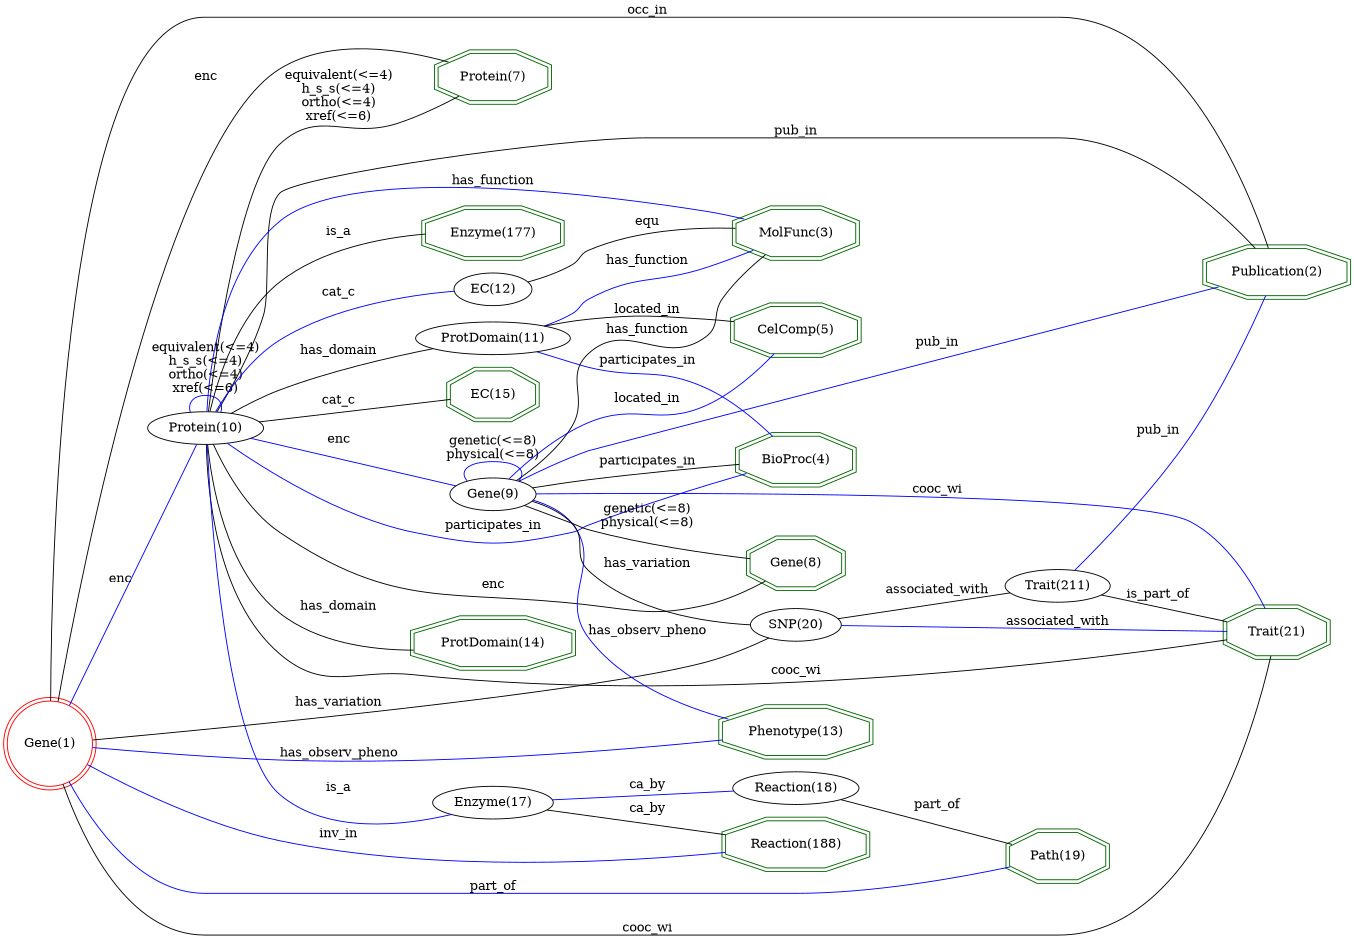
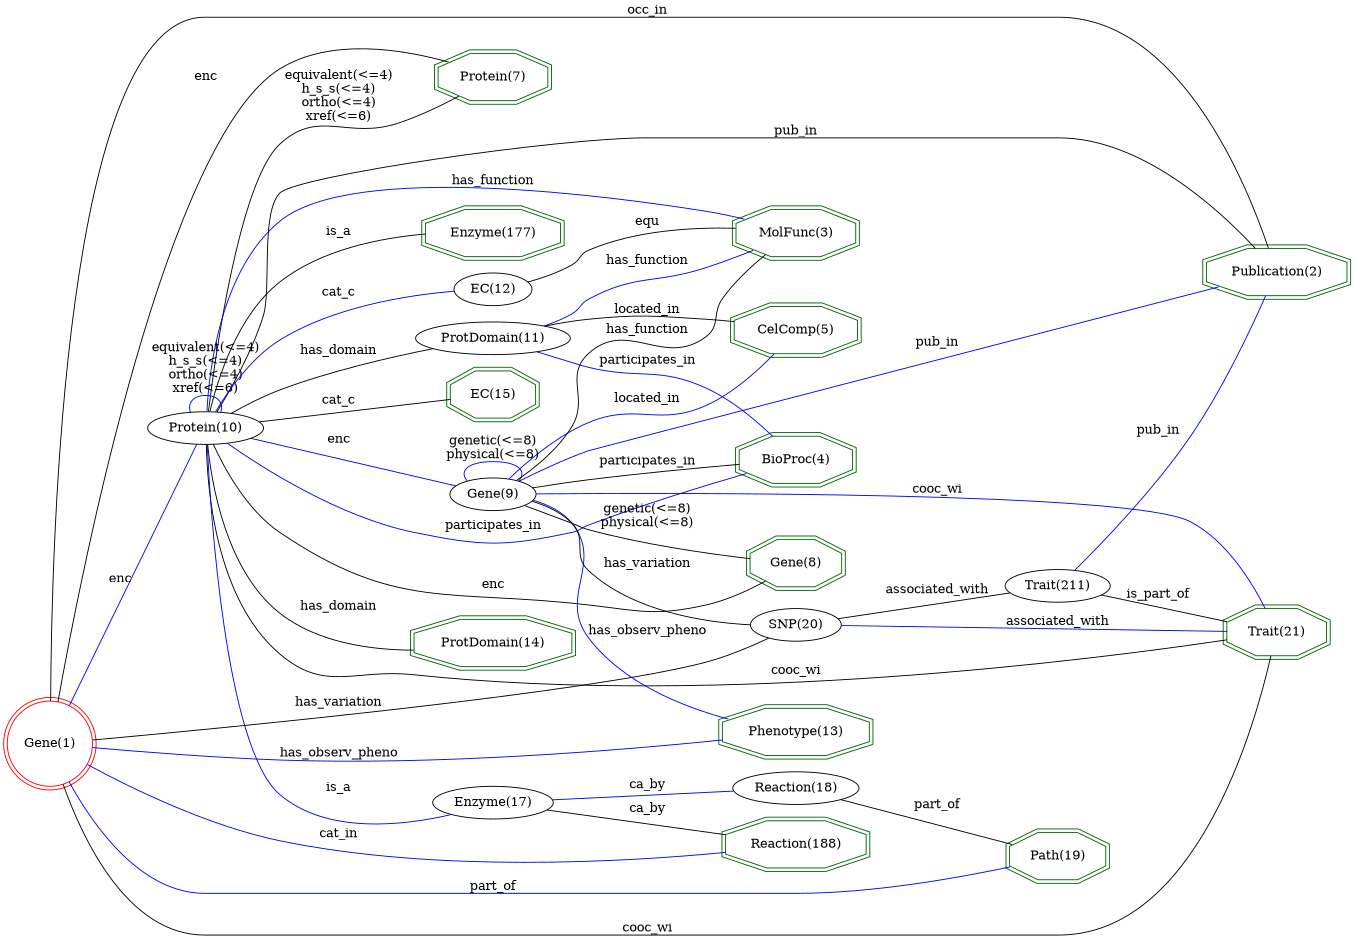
  digraph {
    rankdir=LR
    node [color=darkgreen shape=doubleoctagon]
    edge [arrowhead=none color=black]
    "Publication(2)" [height=0.61111 width=1.9362]
    "Protein(7)" [height=0.61111 width=1.4931]
    "EC(15)" [height=0.61111 width=1.1977]
    "MolFunc(3)" [height=0.61111 width=1.7]
    "Trait(21)" [height=0.61111 width=1.3655]
    "Gene(8)" [height=0.61111 width=1.286]
    "Phenotype(13)" [height=0.61111 width=1.9805]
    "CelComp(5)" [height=0.61111 width=1.7443]
    "BioProc(4)" [height=0.61111 width=1.5966]
    "ProtDomain(14)" [height=0.61111 width=2.1578]
    "Enzyme(177)" [height=0.61111 width=1.8621]
    "Reaction(188)" [height=0.61111 width=1.9359]
    "Path(19)" [height=0.61111 width=1.3307]
    "Gene(1)" [color=red height=1.1966 shape=doublecircle width=1.1966]
    "Protein(10)" [height=0.5 width=1.3996 color="" shape=""]
    "SNP(20)" [height=0.5 width=1.1406 color="" shape=""]
    "EC(12)" [height=0.5 width=1.0039 color="" shape=""]
    "Gene(9)" [height=0.5 width=1.0855 color="" shape=""]
    "ProtDomain(11)" [height=0.5 width=1.8819 color="" shape=""]
    "Enzyme(17)" [height=0.5 width=1.4949 color="" shape=""]
    "Trait(211)" [height=0.5 width=1.2727 color="" shape=""]
    "Reaction(18)" [height=0.5 width=1.5631 color="" shape=""]
    "Gene(1)" -> "Publication(2)" [label=occ_in]
    "Gene(1)" -> "Protein(7)" [label=enc]
    "Gene(1)" -> "Trait(21)" [label=cooc_wi]
    "Gene(1)" -> "Phenotype(13)" [color=blue label=has_observ_pheno]
-   "Gene(1)" -> "Reaction(188)" [color=blue label=inv_in]
+   "Gene(1)" -> "Reaction(188)" [color=blue label=cat_in]
    "Gene(1)" -> "Path(19)" [color=blue label=part_of]
    "Gene(1)" -> "Protein(10)" [color=blue label=enc]
    "Gene(1)" -> "SNP(20)" [label=has_variation]
    "Protein(10)" -> "Publication(2)" [label=pub_in]
    "Protein(10)" -> "Protein(7)" [label="equivalent(<=4)\nh_s_s(<=4)\northo(<=4)\nxref(<=6)"]
    "Protein(10)" -> "EC(15)" [label=cat_c]
    "Protein(10)" -> "MolFunc(3)" [color=blue label=has_function]
    "Protein(10)" -> "Trait(21)" [label=cooc_wi]
    "Protein(10)" -> "Gene(8)" [label=enc]
    "Protein(10)" -> "BioProc(4)" [color=blue label=participates_in]
    "Protein(10)" -> "ProtDomain(14)" [label=has_domain]
    "Protein(10)" -> "Enzyme(177)" [label=is_a]
    "Protein(10)" -> "Protein(10)" [color=blue label="equivalent(<=4)\nh_s_s(<=4)\northo(<=4)\nxref(<=6)"]
    "Protein(10)" -> "EC(12)" [color=blue label=cat_c]
    "Protein(10)" -> "Gene(9)" [color=blue label=enc]
    "Protein(10)" -> "ProtDomain(11)" [label=has_domain]
    "Protein(10)" -> "Enzyme(17)" [color=blue label=is_a]
    "SNP(20)" -> "Trait(21)" [color=blue label=associated_with]
    "SNP(20)" -> "Trait(211)" [label=associated_with]
    "EC(12)" -> "MolFunc(3)" [label=equ]
    "Gene(9)" -> "Publication(2)" [color=blue label=pub_in]
    "Gene(9)" -> "MolFunc(3)" [label=has_function]
    "Gene(9)" -> "Trait(21)" [color=blue label=cooc_wi]
    "Gene(9)" -> "Gene(8)" [label="genetic(<=8)\nphysical(<=8)"]
    "Gene(9)" -> "Phenotype(13)" [color=blue label=has_observ_pheno]
    "Gene(9)" -> "CelComp(5)" [color=blue label=located_in]
    "Gene(9)" -> "BioProc(4)" [label=participates_in]
    "Gene(9)" -> "SNP(20)" [label=has_variation]
    "Gene(9)" -> "Gene(9)" [color=blue label="genetic(<=8)\nphysical(<=8)"]
    "ProtDomain(11)" -> "MolFunc(3)" [color=blue label=has_function]
    "ProtDomain(11)" -> "CelComp(5)" [label=located_in]
    "ProtDomain(11)" -> "BioProc(4)" [color=blue label=participates_in]
    "Enzyme(17)" -> "Reaction(188)" [label=ca_by]
    "Enzyme(17)" -> "Reaction(18)" [color=blue label=ca_by]
    "Trait(211)" -> "Publication(2)" [color=blue label=pub_in]
    "Trait(211)" -> "Trait(21)" [label=is_part_of]
    "Reaction(18)" -> "Path(19)" [label=part_of]
  }
